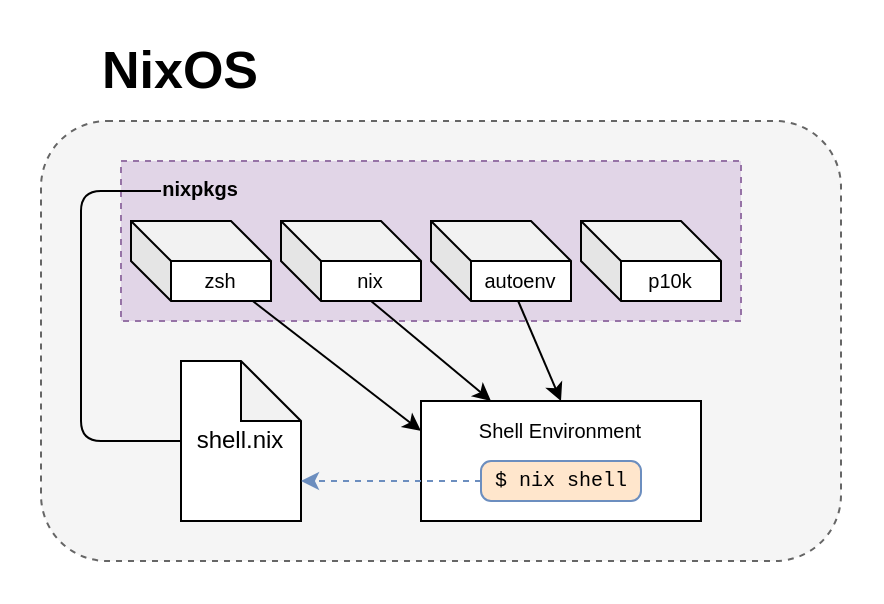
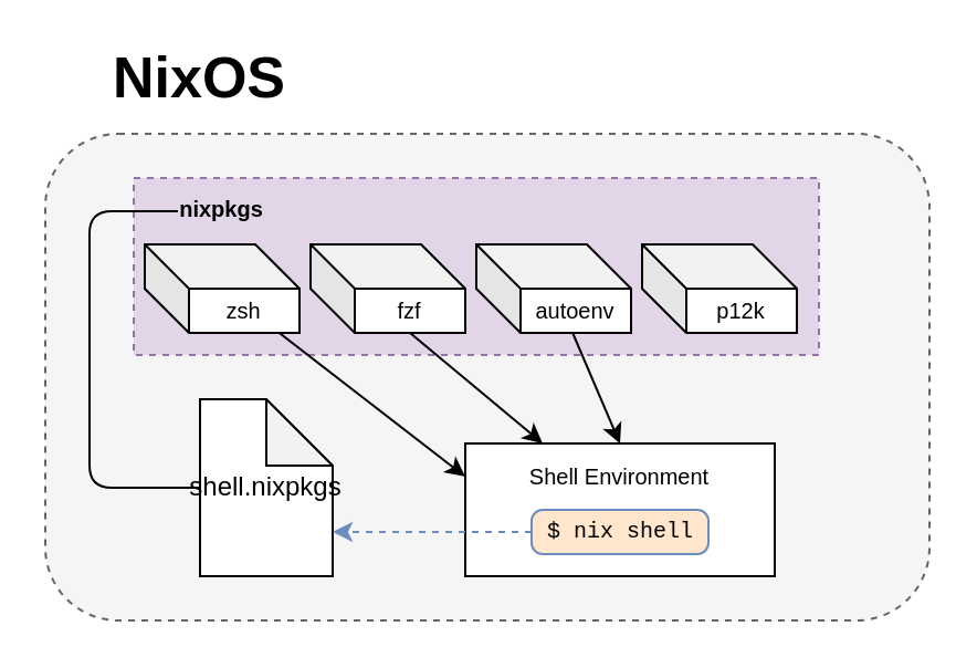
  <mxCell id="0" />
  <mxCell id="1" parent="0" />
  <mxCell id="2" value="" style="rounded=1;whiteSpace=wrap;html=1;dashed=1;fillColor=#f5f5f5;fontColor=#333333;strokeColor=#666666;" vertex="1" parent="1"><mxGeometry x="20" y="60" width="400" height="220" as="geometry" /></mxCell>
  <mxCell id="3" value="" style="rounded=0;whiteSpace=wrap;html=1;fillColor=#e1d5e7;strokeColor=#9673a6;dashed=1;" vertex="1" parent="1"><mxGeometry x="60" y="80" width="310" height="80" as="geometry" /></mxCell>
  <mxCell id="4" value="NixOS" style="text;html=1;strokeColor=none;fillColor=none;align=center;verticalAlign=middle;whiteSpace=wrap;rounded=0;dashed=1;fontStyle=1;fontSize=26;" vertex="1" parent="1"><mxGeometry x="60" y="20" width="60" height="30" as="geometry" /></mxCell>
  <mxCell id="5" style="edgeStyle=none;html=1;entryX=0;entryY=0.5;entryDx=0;entryDy=0;fontFamily=Helvetica;fontSize=10;exitX=0;exitY=0.5;exitDx=0;exitDy=0;exitPerimeter=0;endArrow=none;" edge="1" parent="1" source="6" target="13"><mxGeometry relative="1" as="geometry"><Array as="points"><mxPoint x="40" y="220" /><mxPoint x="40" y="95" /></Array></mxGeometry></mxCell>
- <mxCell id="6" value="shell.nix" style="shape=note;whiteSpace=wrap;html=1;backgroundOutline=1;darkOpacity=0.05;rounded=1;fontSize=12;points=[[0,0,0,0,0],[0,0.24,0,0,0],[0,0.5,0,0,0],[0,0.75,0,0,0],[0,1,0,0,0],[0.29,0,0,0,0],[0.5,0,0,0,0],[0.5,1,0,0,0],[0.57,0,0,0,0],[0.79,0.15,0,0,0],[1,0.3,0,0,0],[1,0.48,0,0,0],[1,0.65,0,0,0],[1,0.81,0,0,0],[1,1,0,0,0]];" vertex="1" parent="1"><mxGeometry x="90" y="180" width="60" height="80" as="geometry" /></mxCell>
+ <mxCell id="6" value="shell.nixpkgs" style="shape=note;whiteSpace=wrap;html=1;backgroundOutline=1;darkOpacity=0.05;rounded=1;fontSize=12;points=[[0,0,0,0,0],[0,0.24,0,0,0],[0,0.5,0,0,0],[0,0.75,0,0,0],[0,1,0,0,0],[0.29,0,0,0,0],[0.5,0,0,0,0],[0.5,1,0,0,0],[0.57,0,0,0,0],[0.79,0.15,0,0,0],[1,0.3,0,0,0],[1,0.48,0,0,0],[1,0.65,0,0,0],[1,0.81,0,0,0],[1,1,0,0,0]];" vertex="1" parent="1"><mxGeometry x="90" y="180" width="60" height="80" as="geometry" /></mxCell>
  <mxCell id="7" style="edgeStyle=none;html=1;entryX=0;entryY=0.25;entryDx=0;entryDy=0;fontFamily=Helvetica;fontSize=10;" edge="1" parent="1" source="8" target="16"><mxGeometry relative="1" as="geometry" /></mxCell>
  <mxCell id="8" value="zsh" style="shape=cube;whiteSpace=wrap;html=1;boundedLbl=1;backgroundOutline=1;darkOpacity=0.05;darkOpacity2=0.1;rounded=1;fontSize=10;" vertex="1" parent="1"><mxGeometry x="65" y="110" width="70" height="40" as="geometry" /></mxCell>
  <mxCell id="9" style="edgeStyle=none;html=1;exitX=0;exitY=0;exitDx=45;exitDy=40;exitPerimeter=0;fontFamily=Helvetica;fontSize=10;entryX=0.25;entryY=0;entryDx=0;entryDy=0;" edge="1" parent="1" source="10" target="16"><mxGeometry relative="1" as="geometry" /></mxCell>
- <mxCell id="10" value="nix" style="shape=cube;whiteSpace=wrap;html=1;boundedLbl=1;backgroundOutline=1;darkOpacity=0.05;darkOpacity2=0.1;rounded=1;fontSize=10;" vertex="1" parent="1"><mxGeometry x="140" y="110" width="70" height="40" as="geometry" /></mxCell>
+ <mxCell id="10" value="fzf" style="shape=cube;whiteSpace=wrap;html=1;boundedLbl=1;backgroundOutline=1;darkOpacity=0.05;darkOpacity2=0.1;rounded=1;fontSize=10;" vertex="1" parent="1"><mxGeometry x="140" y="110" width="70" height="40" as="geometry" /></mxCell>
  <mxCell id="11" style="edgeStyle=none;html=1;entryX=0.5;entryY=0;entryDx=0;entryDy=0;fontFamily=Helvetica;fontSize=10;" edge="1" parent="1" source="12" target="16"><mxGeometry relative="1" as="geometry" /></mxCell>
  <mxCell id="12" value="autoenv" style="shape=cube;whiteSpace=wrap;html=1;boundedLbl=1;backgroundOutline=1;darkOpacity=0.05;darkOpacity2=0.1;rounded=1;fontSize=10;" vertex="1" parent="1"><mxGeometry x="215" y="110" width="70" height="40" as="geometry" /></mxCell>
  <mxCell id="13" value="&lt;font face=&quot;Helvetica&quot;&gt;&lt;b&gt;nixpkgs&lt;/b&gt;&lt;/font&gt;" style="text;html=1;strokeColor=none;fillColor=none;align=center;verticalAlign=middle;whiteSpace=wrap;rounded=0;fontFamily=Courier New;fontSize=10;" vertex="1" parent="1"><mxGeometry x="80" y="80" width="40" height="30" as="geometry" /></mxCell>
- <mxCell id="14" value="p10k" style="shape=cube;whiteSpace=wrap;html=1;boundedLbl=1;backgroundOutline=1;darkOpacity=0.05;darkOpacity2=0.1;rounded=1;fontSize=10;" vertex="1" parent="1"><mxGeometry x="290" y="110" width="70" height="40" as="geometry" /></mxCell>
+ <mxCell id="14" value="p12k" style="shape=cube;whiteSpace=wrap;html=1;boundedLbl=1;backgroundOutline=1;darkOpacity=0.05;darkOpacity2=0.1;rounded=1;fontSize=10;" vertex="1" parent="1"><mxGeometry x="290" y="110" width="70" height="40" as="geometry" /></mxCell>
  <mxCell id="15" value="" style="group" vertex="1" connectable="0" parent="1"><mxGeometry x="210" y="200" width="140" height="60" as="geometry" /></mxCell>
  <mxCell id="16" value="" style="rounded=0;whiteSpace=wrap;html=1;fontFamily=Helvetica;fontSize=10;" vertex="1" parent="15"><mxGeometry width="140" height="60" as="geometry" /></mxCell>
  <mxCell id="17" value="$ nix shell" style="html=1;rounded=1;absoluteArcSize=1;arcSize=10;fontSize=10;fontFamily=Courier New;fillColor=#ffe6cc;strokeColor=#6c8ebf;" vertex="1" parent="15"><mxGeometry x="30" y="30" width="80" height="20" as="geometry" /></mxCell>
  <mxCell id="18" value="Shell Environment" style="text;html=1;strokeColor=none;fillColor=none;align=center;verticalAlign=middle;whiteSpace=wrap;rounded=0;fontFamily=Helvetica;fontSize=10;" vertex="1" parent="15"><mxGeometry x="15" width="110" height="30" as="geometry" /></mxCell>
  <mxCell id="19" style="edgeStyle=none;html=1;fontFamily=Helvetica;fontSize=10;dashed=1;fillColor=#dae8fc;strokeColor=#6c8ebf;" edge="1" parent="1" source="17"><mxGeometry relative="1" as="geometry"><mxPoint x="150" y="240" as="targetPoint" /></mxGeometry></mxCell>
